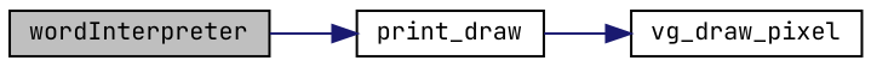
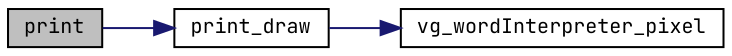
  digraph {
    fontname="JetBrains Mono"
    rankdir=LR
    node [color=black fillcolor=white fontname="JetBrains Mono" fontsize=10 shape=record style=filled]
    edge [color=midnightblue fontname="JetBrains Mono" fontsize=10 labelfontname=Helvetica labelfontsize=10 style=solid]
-   n1 [fillcolor=grey75 fontcolor=black height=0.2 label=wordInterpreter width=0.4]
+   n1 [fillcolor=grey75 fontcolor=black height=0.2 label=print width=0.4]
    n2 [height=0.2 label=print_draw width=0.4]
-   n3 [height=0.2 label=vg_draw_pixel width=0.4]
+   n3 [height=0.2 label=vg_wordInterpreter_pixel width=0.4]
    n1 -> n2
    n2 -> n3
  }
